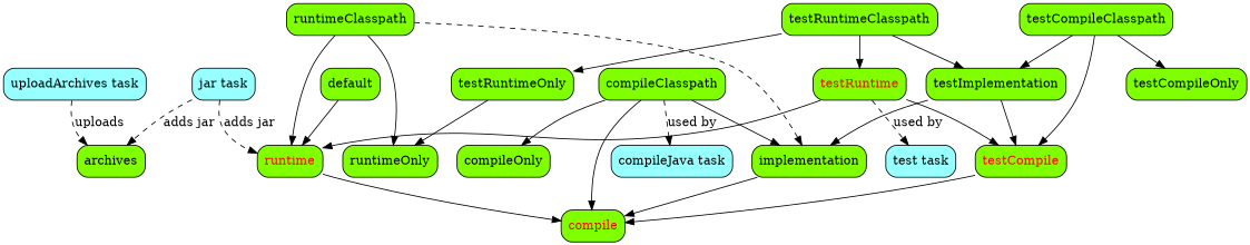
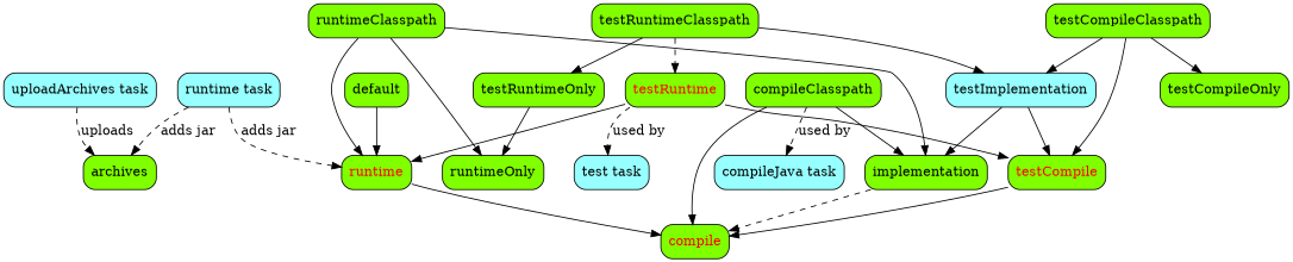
  digraph {
    nodesep=0.3
    splines=true
    node [fillcolor=chartreuse shape=box style="rounded,filled"]
    n1 [fillcolor=darkslategray1 label="uploadArchives task"]
    archives
-   n3 [fillcolor=darkslategray1 label="jar task"]
+   n3 [fillcolor=darkslategray1 label="runtime task"]
    runtime [fontcolor=red]
    compile [fontcolor=red]
    n6 [fillcolor=darkslategray1 label="test task"]
    n7 [fillcolor=darkslategray1 label="compileJava task"]
    testCompile [fontcolor=red]
    testRuntime [fontcolor=red]
    implementation
    compileClasspath
-   compileOnly
    runtimeClasspath
    runtimeOnly
-   testImplementation
+   testImplementation [fillcolor=darkslategray1]
    testCompileClasspath
    testCompileOnly
    testRuntimeOnly
    testRuntimeClasspath
    default
    n1 -> archives [label=uploads style=dashed]
    n3 -> archives [label="adds jar" style=dashed]
    n3 -> runtime [label="adds jar" style=dashed]
    runtime -> compile
    testCompile -> compile
    testRuntime -> runtime
    testRuntime -> n6 [label="used by" style=dashed]
    testRuntime -> testCompile
-   implementation -> compile
+   implementation -> compile [style=dashed]
    compileClasspath -> compile
    compileClasspath -> n7 [label="used by" style=dashed]
    compileClasspath -> implementation
-   compileClasspath -> compileOnly
    runtimeClasspath -> n3 [style=invis]
    runtimeClasspath -> runtime
-   runtimeClasspath -> implementation [style=dashed]
+   runtimeClasspath -> implementation
    runtimeClasspath -> runtimeOnly
    testImplementation -> testCompile
    testImplementation -> implementation
    testCompileClasspath -> testCompile
    testCompileClasspath -> testImplementation
    testCompileClasspath -> testCompileOnly
    testRuntimeOnly -> runtimeOnly
-   testRuntimeClasspath -> testRuntime
+   testRuntimeClasspath -> testRuntime [style=dashed]
    testRuntimeClasspath -> testImplementation
    testRuntimeClasspath -> testRuntimeOnly
    default -> runtime
  }
